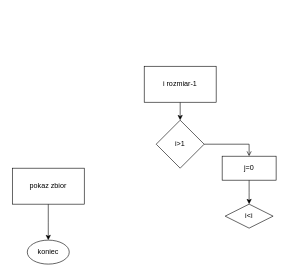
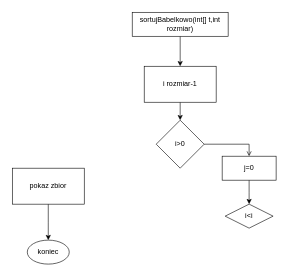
  <mxCell id="0" />
  <mxCell id="1" parent="0" />
+ <mxCell id="2" value="" style="edgeStyle=orthogonalEdgeStyle;rounded=0;orthogonalLoop=1;jettySize=auto;html=1;" edge="1" parent="1" source="3" target="5"><mxGeometry relative="1" as="geometry" /></mxCell>
+ <mxCell id="3" value="sortujBabelkowo(int[] t,int rozmiar)" style="whiteSpace=wrap;html=1;" vertex="1" parent="1"><mxGeometry x="220" y="20" width="160" height="40" as="geometry" /></mxCell>
  <mxCell id="4" style="edgeStyle=orthogonalEdgeStyle;rounded=0;orthogonalLoop=1;jettySize=auto;html=1;" edge="1" parent="1" source="5"><mxGeometry relative="1" as="geometry"><mxPoint x="300" y="200" as="targetPoint" /></mxGeometry></mxCell>
  <mxCell id="5" value="i rozmiar-1" style="whiteSpace=wrap;html=1;" vertex="1" parent="1"><mxGeometry x="240" y="110" width="120" height="60" as="geometry" /></mxCell>
  <mxCell id="6" style="edgeStyle=orthogonalEdgeStyle;rounded=0;orthogonalLoop=1;jettySize=auto;html=1;entryX=0.5;entryY=0;entryDx=0;entryDy=0;endArrow=open;" edge="1" parent="1" source="7" target="12"><mxGeometry relative="1" as="geometry"><mxPoint x="420" y="240" as="targetPoint" /></mxGeometry></mxCell>
- <mxCell id="7" value="i&amp;gt;1" style="rhombus;whiteSpace=wrap;html=1;" vertex="1" parent="1"><mxGeometry x="260" y="200" width="80" height="80" as="geometry" /></mxCell>
+ <mxCell id="7" value="i&amp;gt;0" style="rhombus;whiteSpace=wrap;html=1;" vertex="1" parent="1"><mxGeometry x="260" y="200" width="80" height="80" as="geometry" /></mxCell>
  <mxCell id="8" style="edgeStyle=orthogonalEdgeStyle;rounded=0;orthogonalLoop=1;jettySize=auto;html=1;" edge="1" parent="1" source="9"><mxGeometry relative="1" as="geometry"><mxPoint x="80" y="400" as="targetPoint" /></mxGeometry></mxCell>
  <mxCell id="9" value="pokaz zbior" style="whiteSpace=wrap;html=1;" vertex="1" parent="1"><mxGeometry x="20" y="280" width="120" height="60" as="geometry" /></mxCell>
  <mxCell id="10" value="koniec" style="ellipse;whiteSpace=wrap;html=1;" vertex="1" parent="1"><mxGeometry x="45" y="400" width="70" height="40" as="geometry" /></mxCell>
  <mxCell id="11" style="edgeStyle=orthogonalEdgeStyle;rounded=0;orthogonalLoop=1;jettySize=auto;html=1;" edge="1" parent="1" source="12"><mxGeometry relative="1" as="geometry"><mxPoint x="415" y="340" as="targetPoint" /></mxGeometry></mxCell>
  <mxCell id="12" value="j=0" style="whiteSpace=wrap;html=1;" vertex="1" parent="1"><mxGeometry x="370" y="260" width="90" height="40" as="geometry" /></mxCell>
  <mxCell id="13" value="i&amp;lt;i" style="rhombus;whiteSpace=wrap;html=1;" vertex="1" parent="1"><mxGeometry x="375" y="340" width="80" height="40" as="geometry" /></mxCell>
